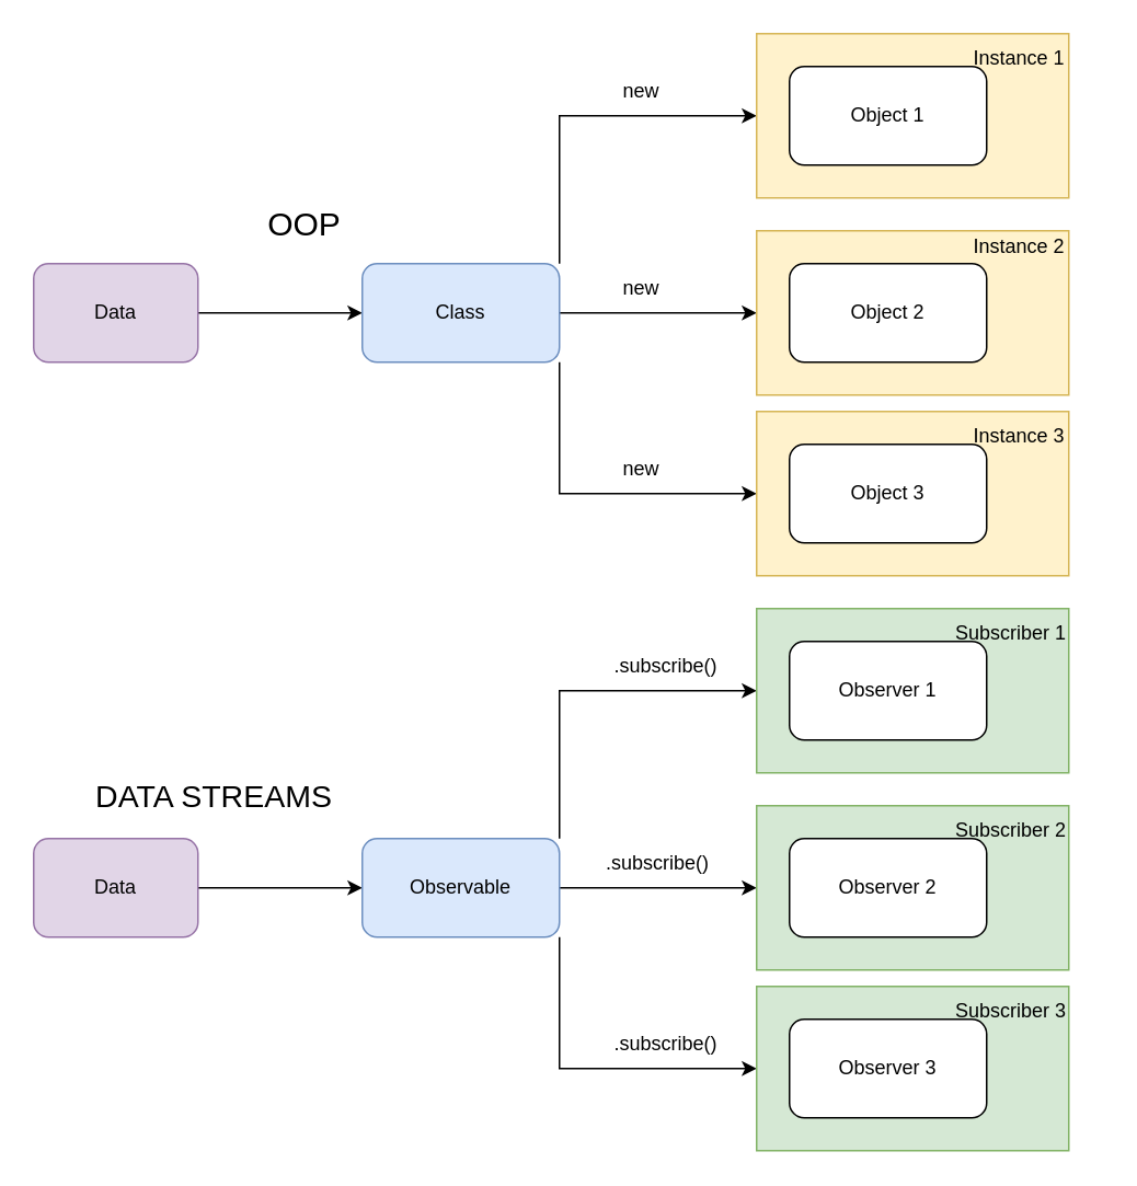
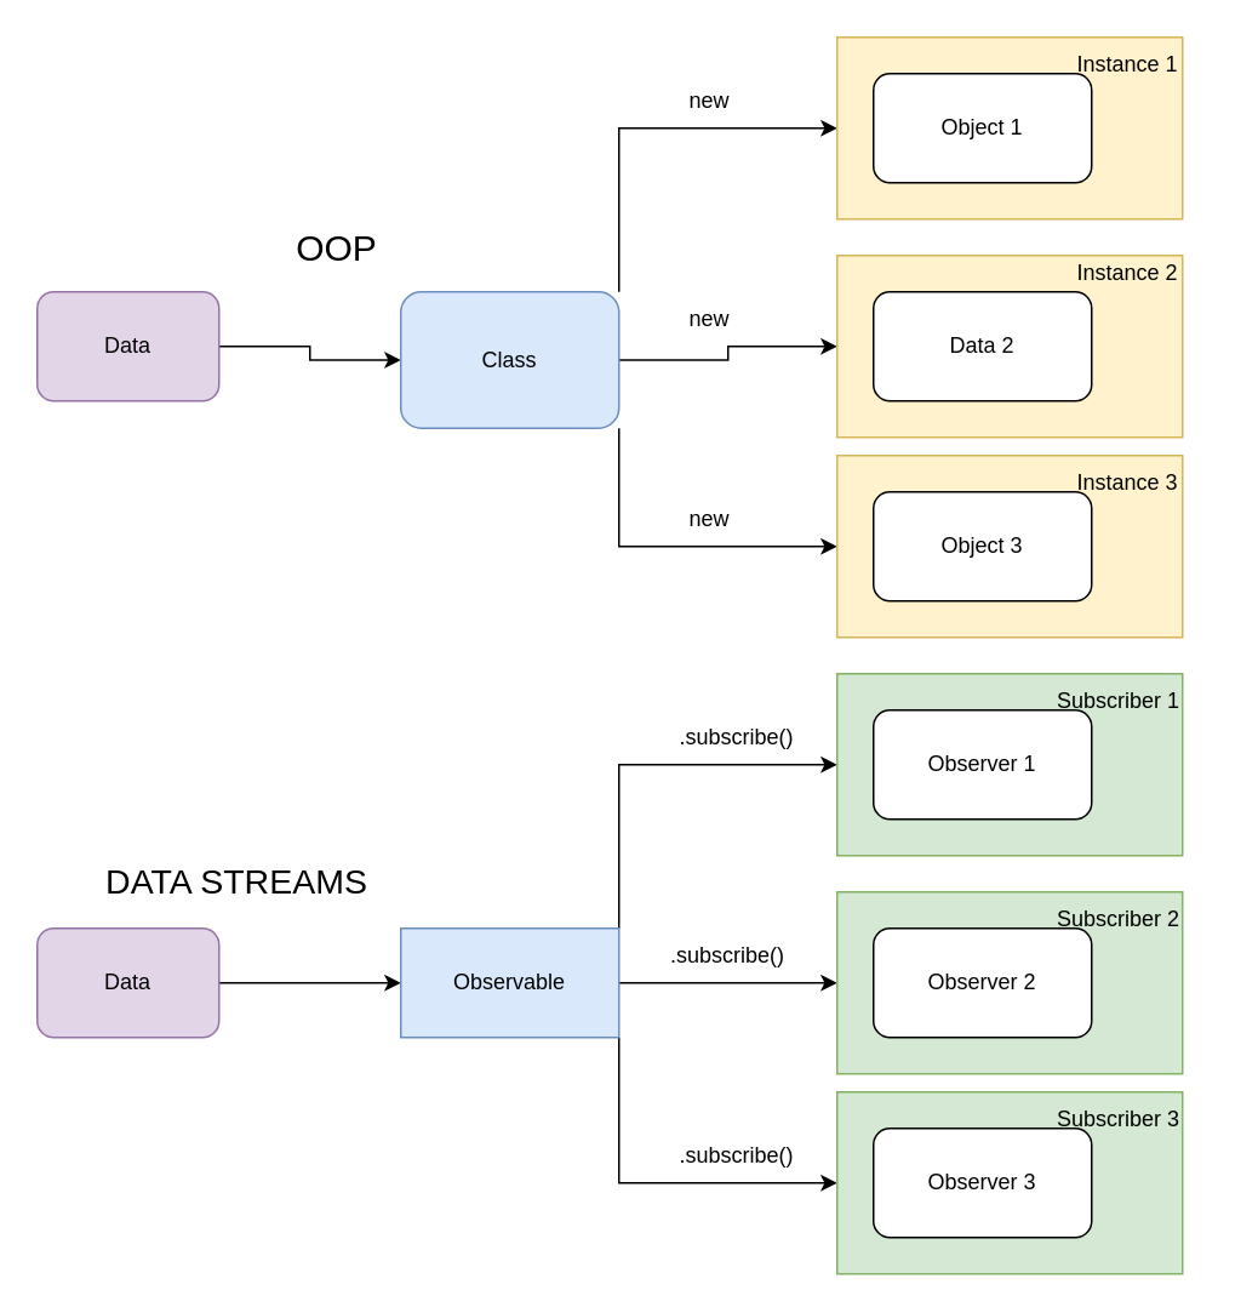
  <mxCell id="0" />
  <mxCell id="1" parent="0" />
  <mxCell id="2" style="edgeStyle=orthogonalEdgeStyle;rounded=0;orthogonalLoop=1;jettySize=auto;html=1;entryX=0;entryY=0.5;entryDx=0;entryDy=0;" edge="1" parent="1" source="3" target="10"><mxGeometry relative="1" as="geometry" /></mxCell>
  <mxCell id="3" value="Data" style="rounded=1;whiteSpace=wrap;html=1;fillColor=#e1d5e7;strokeColor=#9673a6;" vertex="1" parent="1"><mxGeometry y="160" width="100" height="60" as="geometry" x="20" /></mxCell>
  <mxCell id="4" style="edgeStyle=orthogonalEdgeStyle;rounded=0;orthogonalLoop=1;jettySize=auto;html=1;exitX=1;exitY=0;exitDx=0;exitDy=0;entryX=1;entryY=0;entryDx=0;entryDy=0;" edge="1" parent="1" source="10" target="10"><mxGeometry relative="1" as="geometry" /></mxCell>
  <mxCell id="5" style="edgeStyle=orthogonalEdgeStyle;rounded=0;orthogonalLoop=1;jettySize=auto;html=1;exitX=1;exitY=0;exitDx=0;exitDy=0;entryX=0;entryY=0.5;entryDx=0;entryDy=0;" edge="1" parent="1" source="10" target="7"><mxGeometry relative="1" as="geometry" /></mxCell>
  <mxCell id="6" style="edgeStyle=orthogonalEdgeStyle;rounded=0;orthogonalLoop=1;jettySize=auto;html=1;exitX=1;exitY=0.5;exitDx=0;exitDy=0;entryX=0;entryY=0.5;entryDx=0;entryDy=0;" edge="1" parent="1" source="10" target="9"><mxGeometry relative="1" as="geometry" /></mxCell>
  <mxCell id="7" value="" style="rounded=0;whiteSpace=wrap;html=1;fillColor=#fff2cc;strokeColor=#d6b656;" vertex="1" parent="1"><mxGeometry x="460" y="20" width="190" height="100" as="geometry" /></mxCell>
  <mxCell id="8" style="edgeStyle=orthogonalEdgeStyle;rounded=0;orthogonalLoop=1;jettySize=auto;html=1;exitX=1;exitY=1;exitDx=0;exitDy=0;entryX=0;entryY=0.5;entryDx=0;entryDy=0;" edge="1" parent="1" source="10" target="11"><mxGeometry relative="1" as="geometry" /></mxCell>
  <mxCell id="9" value="" style="rounded=0;whiteSpace=wrap;html=1;fillColor=#fff2cc;strokeColor=#d6b656;" vertex="1" parent="1"><mxGeometry x="460" y="140" width="190" height="100" as="geometry" /></mxCell>
- <mxCell id="10" value="Class" style="rounded=1;whiteSpace=wrap;html=1;fillColor=#dae8fc;strokeColor=#6c8ebf;" vertex="1" parent="1"><mxGeometry x="220" y="160" width="120" height="60" as="geometry" /></mxCell>
+ <mxCell id="10" value="Class" style="rounded=1;whiteSpace=wrap;html=1;fillColor=#dae8fc;strokeColor=#6c8ebf;" vertex="1" parent="1"><mxGeometry x="220" y="160" width="120" height="75" as="geometry" /></mxCell>
  <mxCell id="11" value="" style="rounded=0;whiteSpace=wrap;html=1;fillColor=#fff2cc;strokeColor=#d6b656;" vertex="1" parent="1"><mxGeometry x="460" y="250" width="190" height="100" as="geometry" /></mxCell>
  <mxCell id="12" value="Object 1" style="rounded=1;whiteSpace=wrap;html=1;" vertex="1" parent="1"><mxGeometry x="480" y="40" width="120" height="60" as="geometry" /></mxCell>
- <mxCell id="13" value="Object 2" style="rounded=1;whiteSpace=wrap;html=1;" vertex="1" parent="1"><mxGeometry x="480" y="160" width="120" height="60" as="geometry" /></mxCell>
+ <mxCell id="13" value="Data 2" style="rounded=1;whiteSpace=wrap;html=1;" vertex="1" parent="1"><mxGeometry x="480" y="160" width="120" height="60" as="geometry" /></mxCell>
  <mxCell id="14" value="Object 3" style="rounded=1;whiteSpace=wrap;html=1;" vertex="1" parent="1"><mxGeometry x="480" y="270" width="120" height="60" as="geometry" /></mxCell>
  <mxCell id="15" value="Instance 3" style="text;html=1;align=center;verticalAlign=middle;whiteSpace=wrap;rounded=0;" vertex="1" parent="1"><mxGeometry x="590" y="250" width="60" height="30" as="geometry" /></mxCell>
  <mxCell id="16" value="Instance 2" style="text;html=1;align=center;verticalAlign=middle;whiteSpace=wrap;rounded=0;" vertex="1" parent="1"><mxGeometry x="590" y="135" width="60" height="30" as="geometry" /></mxCell>
  <mxCell id="17" value="Instance 1" style="text;html=1;align=center;verticalAlign=middle;whiteSpace=wrap;rounded=0;" vertex="1" parent="1"><mxGeometry x="590" y="20" width="60" height="30" as="geometry" /></mxCell>
  <mxCell id="18" style="edgeStyle=orthogonalEdgeStyle;rounded=0;orthogonalLoop=1;jettySize=auto;html=1;entryX=0;entryY=0.5;entryDx=0;entryDy=0;" edge="1" parent="1" source="19" target="26"><mxGeometry relative="1" as="geometry" /></mxCell>
  <mxCell id="19" value="Data" style="rounded=1;whiteSpace=wrap;html=1;fillColor=#e1d5e7;strokeColor=#9673a6;" vertex="1" parent="1"><mxGeometry y="510" width="100" height="60" as="geometry" x="20" /></mxCell>
  <mxCell id="20" style="edgeStyle=orthogonalEdgeStyle;rounded=0;orthogonalLoop=1;jettySize=auto;html=1;exitX=1;exitY=0;exitDx=0;exitDy=0;entryX=1;entryY=0;entryDx=0;entryDy=0;" edge="1" parent="1" source="26" target="26"><mxGeometry relative="1" as="geometry" /></mxCell>
  <mxCell id="21" style="edgeStyle=orthogonalEdgeStyle;rounded=0;orthogonalLoop=1;jettySize=auto;html=1;exitX=1;exitY=0;exitDx=0;exitDy=0;entryX=0;entryY=0.5;entryDx=0;entryDy=0;" edge="1" parent="1" source="26" target="23"><mxGeometry relative="1" as="geometry" /></mxCell>
  <mxCell id="22" style="edgeStyle=orthogonalEdgeStyle;rounded=0;orthogonalLoop=1;jettySize=auto;html=1;exitX=1;exitY=0.5;exitDx=0;exitDy=0;entryX=0;entryY=0.5;entryDx=0;entryDy=0;" edge="1" parent="1" source="26" target="25"><mxGeometry relative="1" as="geometry" /></mxCell>
  <mxCell id="23" value="" style="rounded=0;whiteSpace=wrap;html=1;fillColor=#d5e8d4;strokeColor=#82b366;" vertex="1" parent="1"><mxGeometry x="460" y="370" width="190" height="100" as="geometry" /></mxCell>
  <mxCell id="24" style="edgeStyle=orthogonalEdgeStyle;rounded=0;orthogonalLoop=1;jettySize=auto;html=1;exitX=1;exitY=1;exitDx=0;exitDy=0;entryX=0;entryY=0.5;entryDx=0;entryDy=0;" edge="1" parent="1" source="26" target="27"><mxGeometry relative="1" as="geometry" /></mxCell>
  <mxCell id="25" value="" style="rounded=0;whiteSpace=wrap;html=1;fillColor=#d5e8d4;strokeColor=#82b366;" vertex="1" parent="1"><mxGeometry x="460" y="490" width="190" height="100" as="geometry" /></mxCell>
- <mxCell id="26" value="Observable" style="rounded=1;whiteSpace=wrap;html=1;fillColor=#dae8fc;strokeColor=#6c8ebf;" vertex="1" parent="1"><mxGeometry x="220" y="510" width="120" height="60" as="geometry" /></mxCell>
+ <mxCell id="26" value="Observable" style="whiteSpace=wrap;html=1;fillColor=#dae8fc;strokeColor=#6c8ebf;rounded=0;" vertex="1" parent="1"><mxGeometry x="220" y="510" width="120" height="60" as="geometry" /></mxCell>
  <mxCell id="27" value="" style="rounded=0;whiteSpace=wrap;html=1;fillColor=#d5e8d4;strokeColor=#82b366;" vertex="1" parent="1"><mxGeometry x="460" y="600" width="190" height="100" as="geometry" /></mxCell>
  <mxCell id="28" value="Observer 1" style="rounded=1;whiteSpace=wrap;html=1;" vertex="1" parent="1"><mxGeometry x="480" y="390" width="120" height="60" as="geometry" /></mxCell>
  <mxCell id="29" value="Observer 2" style="rounded=1;whiteSpace=wrap;html=1;" vertex="1" parent="1"><mxGeometry x="480" y="510" width="120" height="60" as="geometry" /></mxCell>
  <mxCell id="30" value="Observer 3" style="rounded=1;whiteSpace=wrap;html=1;" vertex="1" parent="1"><mxGeometry x="480" y="620" width="120" height="60" as="geometry" /></mxCell>
  <mxCell id="31" value="Subscriber 1" style="text;html=1;align=center;verticalAlign=middle;whiteSpace=wrap;rounded=0;" vertex="1" parent="1"><mxGeometry x="560" y="370" width="110" height="30" as="geometry" /></mxCell>
  <mxCell id="32" value="OOP" style="text;html=1;align=center;verticalAlign=middle;whiteSpace=wrap;rounded=0;fontSize=20;" vertex="1" parent="1"><mxGeometry x="95" y="120" width="180" height="30" as="geometry" /></mxCell>
  <mxCell id="33" value="DATA STREAMS" style="text;html=1;align=center;verticalAlign=middle;whiteSpace=wrap;rounded=0;fontSize=19;" vertex="1" parent="1"><mxGeometry x="35" y="470" width="190" height="30" as="geometry" /></mxCell>
  <mxCell id="34" value="Subscriber 2" style="text;html=1;align=center;verticalAlign=middle;whiteSpace=wrap;rounded=0;" vertex="1" parent="1"><mxGeometry x="560" y="490" width="110" height="30" as="geometry" /></mxCell>
  <mxCell id="35" value="Subscriber 3" style="text;html=1;align=center;verticalAlign=middle;whiteSpace=wrap;rounded=0;" vertex="1" parent="1"><mxGeometry x="560" y="600" width="110" height="30" as="geometry" /></mxCell>
  <mxCell id="36" value="new" style="text;html=1;align=center;verticalAlign=middle;whiteSpace=wrap;rounded=0;" vertex="1" parent="1"><mxGeometry x="360" y="40" width="60" height="30" as="geometry" /></mxCell>
  <mxCell id="37" value="new" style="text;html=1;align=center;verticalAlign=middle;whiteSpace=wrap;rounded=0;" vertex="1" parent="1"><mxGeometry x="360" y="160" width="60" height="30" as="geometry" /></mxCell>
  <mxCell id="38" value="new" style="text;html=1;align=center;verticalAlign=middle;whiteSpace=wrap;rounded=0;" vertex="1" parent="1"><mxGeometry x="360" y="270" width="60" height="30" as="geometry" /></mxCell>
  <mxCell id="39" value=".subscribe()" style="text;html=1;align=center;verticalAlign=middle;whiteSpace=wrap;rounded=0;" vertex="1" parent="1"><mxGeometry x="360" y="390" width="90" height="30" as="geometry" /></mxCell>
  <mxCell id="40" value=".subscribe()" style="text;html=1;align=center;verticalAlign=middle;whiteSpace=wrap;rounded=0;" vertex="1" parent="1"><mxGeometry x="355" y="510" width="90" height="30" as="geometry" /></mxCell>
  <mxCell id="41" value=".subscribe()" style="text;html=1;align=center;verticalAlign=middle;whiteSpace=wrap;rounded=0;" vertex="1" parent="1"><mxGeometry x="360" y="620" width="90" height="30" as="geometry" /></mxCell>
